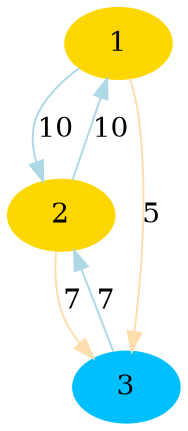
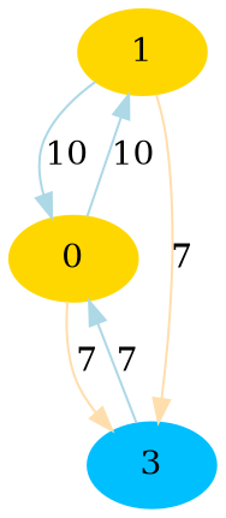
  digraph {
    node [color=gold1 style=filled]
    edge [color=lightblue]
    1
-   2
+   2 [label=0]
    3 [color=deepskyblue1]
    1 -> 2 [label=10]
-   1 -> 3 [color=navajowhite label=5]
+   1 -> 3 [color=navajowhite label=7]
    2 -> 1 [label=10]
    2 -> 3 [color=navajowhite label=7]
    3 -> 2 [label=7]
  }
